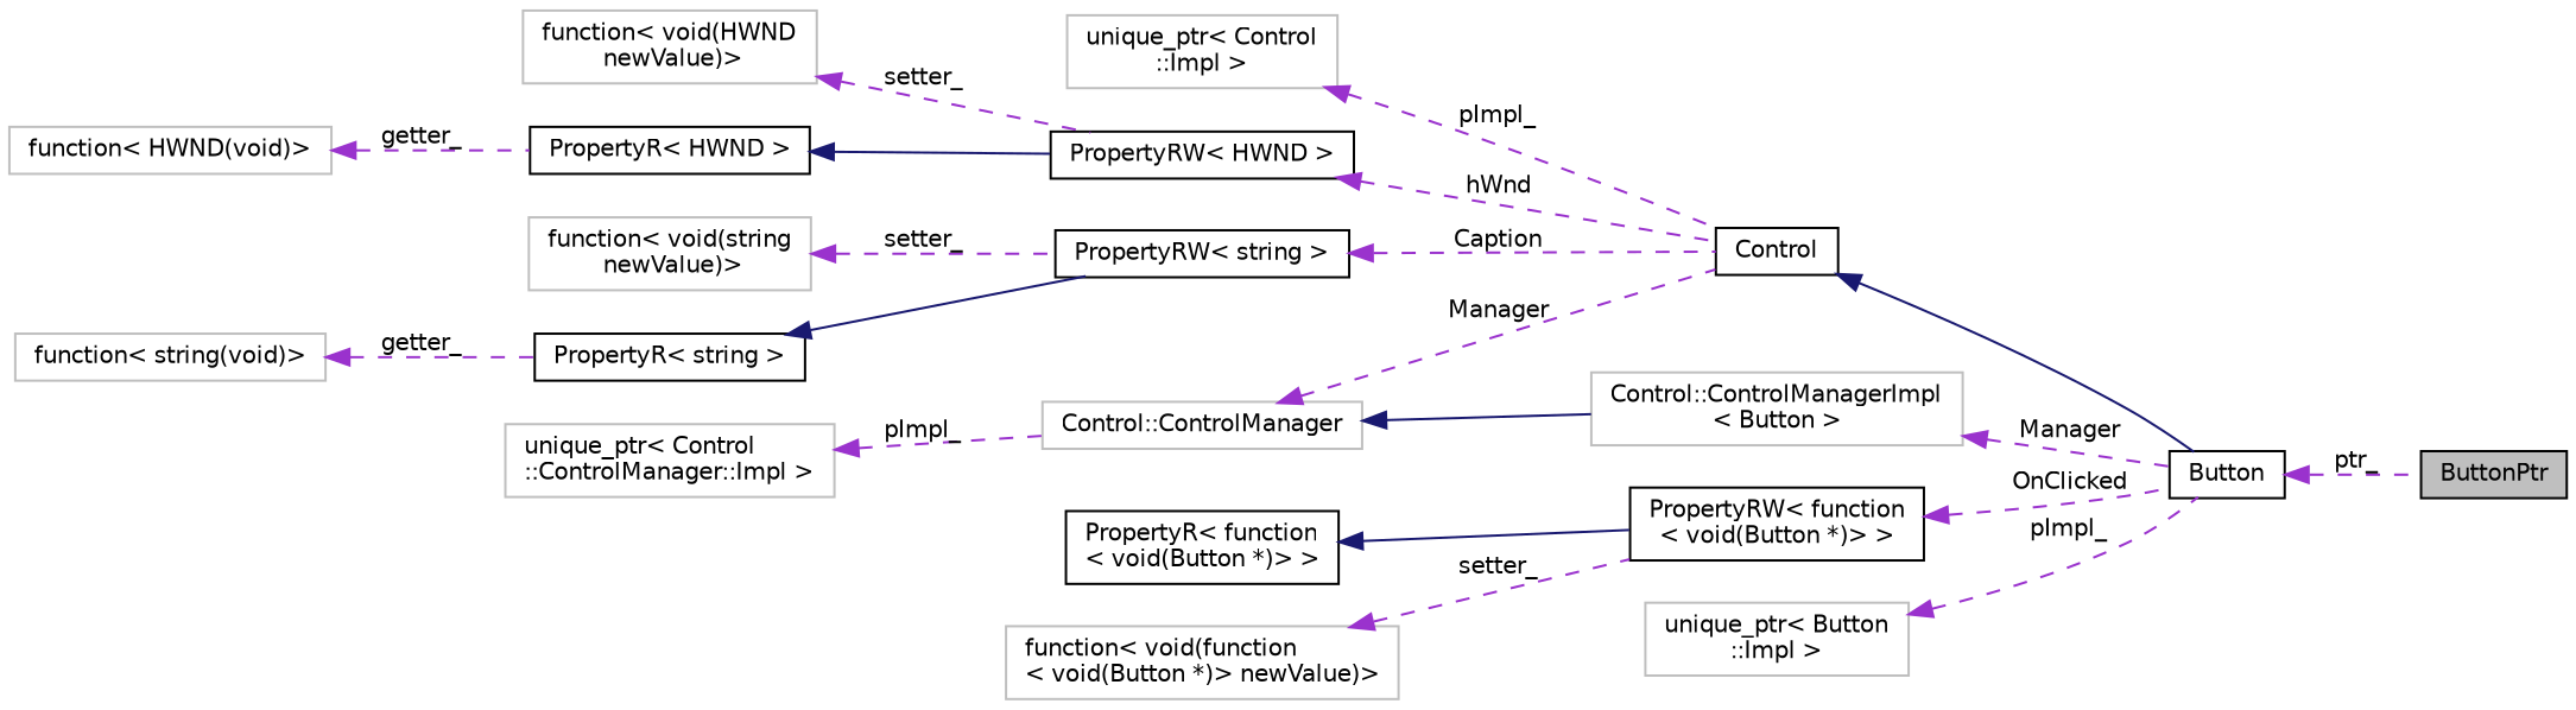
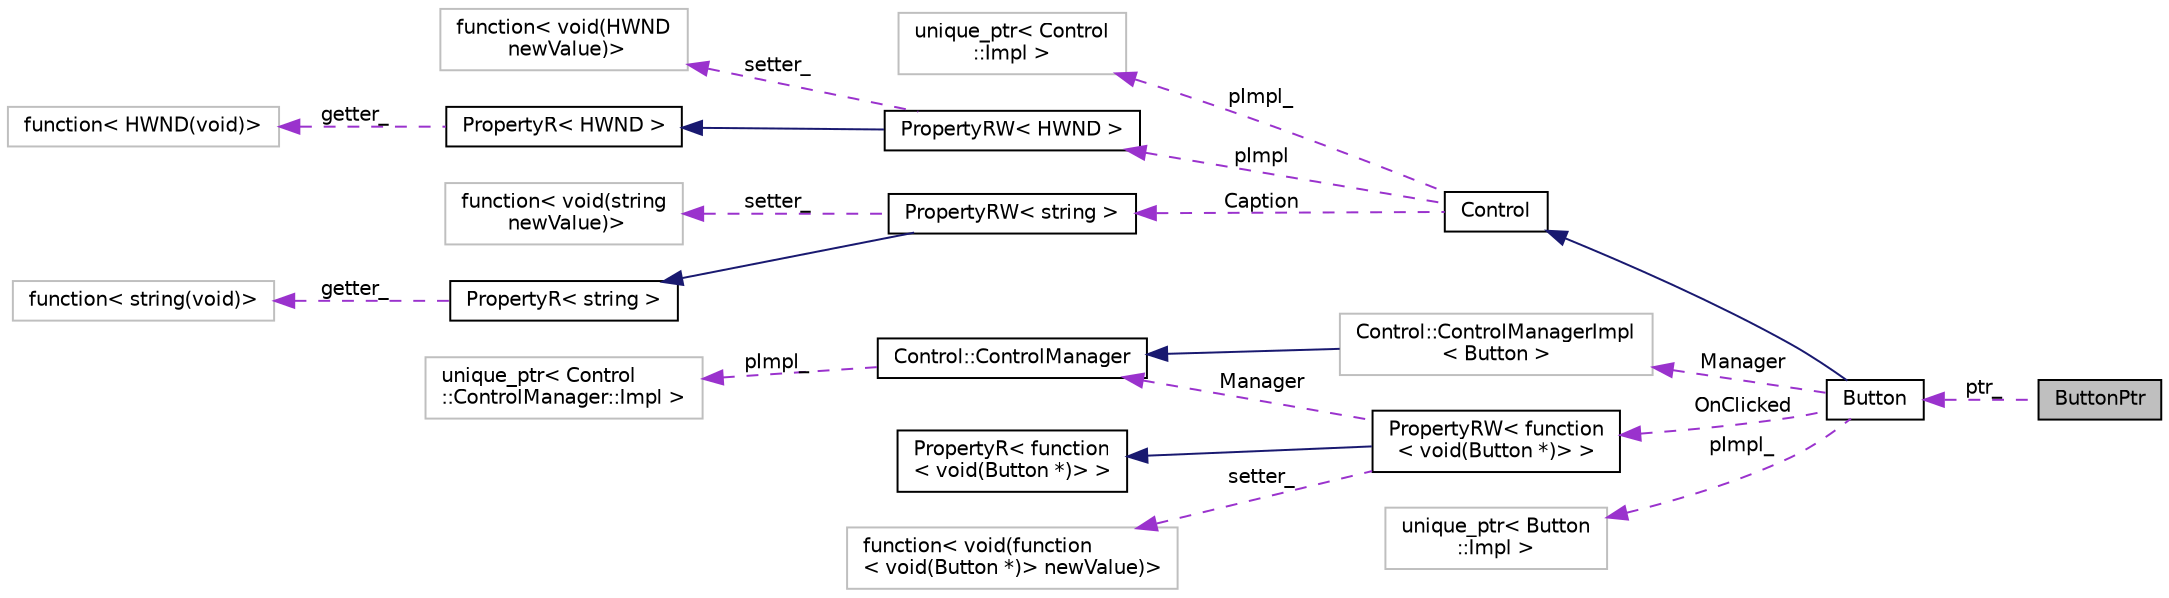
  digraph {
    rankdir=LR
    node [color=black fillcolor=white fontname=Helvetica fontsize=10 shape=record style=filled]
    edge [color=darkorchid3 dir=back fontname=Helvetica fontsize=10 labelfontname=Helvetica labelfontsize=10 style=dashed]
    n1 [fillcolor=grey75 fontcolor=black height=0.2 label=ButtonPtr width=0.4]
    n2 [height=0.2 label=Button width=0.4]
    n3 [height=0.2 label=Control width=0.4]
    n4 [color=grey75 height=0.2 label="unique_ptr\< Control\l::Impl \>" width=0.4]
    n5 [height=0.2 label="PropertyRW\< HWND \>" width=0.4]
    n6 [height=0.2 label="PropertyR\< HWND \>" width=0.4]
    n7 [color=grey75 height=0.2 label="function\< HWND(void)\>" width=0.4]
    n8 [color=grey75 height=0.2 label="function\< void(HWND\l newValue)\>" width=0.4]
    n9 [height=0.2 label="PropertyRW\< string \>" width=0.4]
    n10 [height=0.2 label="PropertyR\< string \>" width=0.4]
    n11 [color=grey75 height=0.2 label="function\< string(void)\>" width=0.4]
    n12 [color=grey75 height=0.2 label="function\< void(string\l newValue)\>" width=0.4]
-   n13 [color=grey75 height=0.2 label="Control::ControlManager" width=0.4]
+   n13 [height=0.2 label="Control::ControlManager" width=0.4]
    n14 [color=grey75 height=0.2 label="Control::ControlManagerImpl\l\< Button \>" width=0.4]
    n15 [color=grey75 height=0.2 label="unique_ptr\< Control\l::ControlManager::Impl \>" width=0.4]
    n16 [height=0.2 label="PropertyRW\< function\l\< void(Button *)\> \>" width=0.4]
    n17 [height=0.2 label="PropertyR\< function\l\< void(Button *)\> \>" width=0.4]
    n18 [color=grey75 height=0.2 label="function\< void(function\l\< void(Button *)\> newValue)\>" width=0.4]
    n19 [color=grey75 height=0.2 label="unique_ptr\< Button\l::Impl \>" width=0.4]
    n2 -> n1 [label=" ptr_"]
    n3 -> n2 [color=midnightblue style=solid]
    n4 -> n3 [label=" pImpl_"]
-   n5 -> n3 [label=" hWnd"]
+   n5 -> n3 [label=" pImpl"]
    n6 -> n5 [color=midnightblue style=solid]
    n7 -> n6 [label=" getter_"]
    n8 -> n5 [label=" setter_"]
    n9 -> n3 [label=" Caption"]
    n10 -> n9 [color=midnightblue style=solid]
    n11 -> n10 [label=" getter_"]
    n12 -> n9 [label=" setter_"]
-   n13 -> n3 [label=" Manager"]
+   n13 -> n16 [label=" Manager"]
    n13 -> n14 [color=midnightblue style=solid]
    n14 -> n2 [label=" Manager"]
    n15 -> n13 [label=" pImpl_"]
    n16 -> n2 [label=" OnClicked"]
    n17 -> n16 [color=midnightblue style=solid]
    n18 -> n16 [label=" setter_"]
    n19 -> n2 [label=" pImpl_"]
  }
